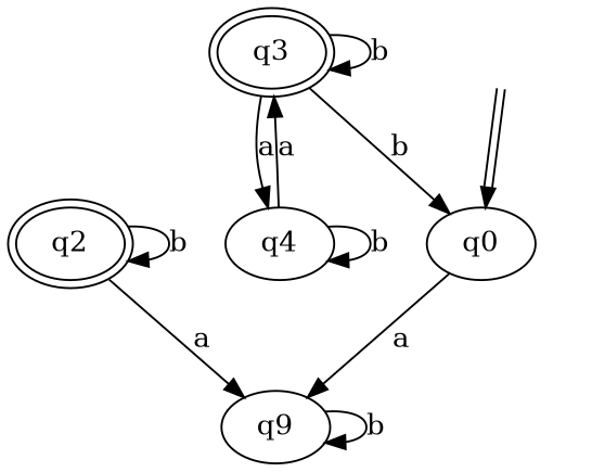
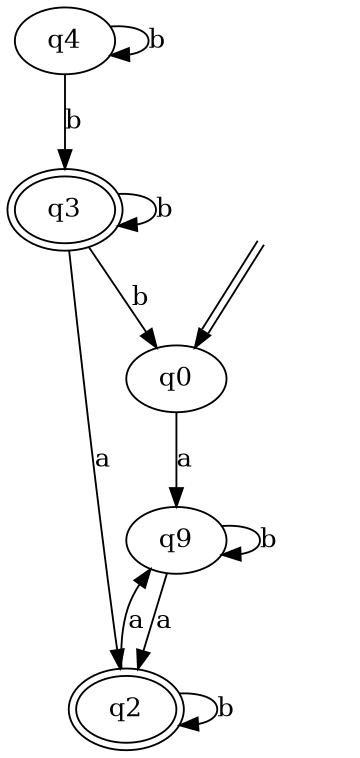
  digraph {
    rankdir=TB
    n1 [label=q0]
    n2 [label=q9]
    n3 [label=q2 peripheries=2]
    n4 [label=q3 peripheries=2]
    n5 [label=q4]
    start0 [style=invis]
    n1 -> n2 [label=a]
    n2 -> n2 [label=b]
+   n2 -> n3 [label=a]
    n3 -> n2 [label=a]
    n3 -> n3 [label=b]
    n4 -> n1 [label=b]
    n4 -> n4 [label=b]
-   n4 -> n5 [label=a]
-   n5 -> n4 [label=a]
+   n4 -> n3 [label=a]
+   n5 -> n4 [label=b]
    n5 -> n5 [label=b]
    start0 -> n1 [color="black:white:black"]
  }
